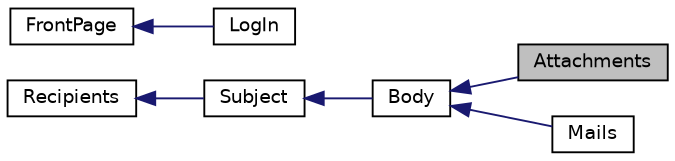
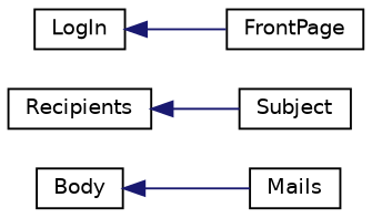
  digraph {
    rankdir=LR
    node [color=black fillcolor=white fontname=Helvetica fontsize=10 shape=record style=filled]
    edge [color=midnightblue dir=back fontname=Helvetica fontsize=10 labelfontname=Helvetica labelfontsize=10 style=solid]
-   n1 [fillcolor=grey75 fontcolor=black height=0.2 label=Attachments width=0.4]
    n2 [height=0.2 label=Mails width=0.4]
    n3 [height=0.2 label=Body width=0.4]
    n4 [height=0.2 label=Subject width=0.4]
    n5 [height=0.2 label=Recipients width=0.4]
    n6 [height=0.2 label=LogIn width=0.4]
    n7 [height=0.2 label=FrontPage width=0.4]
-   n3 -> n1
    n3 -> n2
-   n4 -> n3
    n5 -> n4
-   n7 -> n6
+   n6 -> n7
  }
